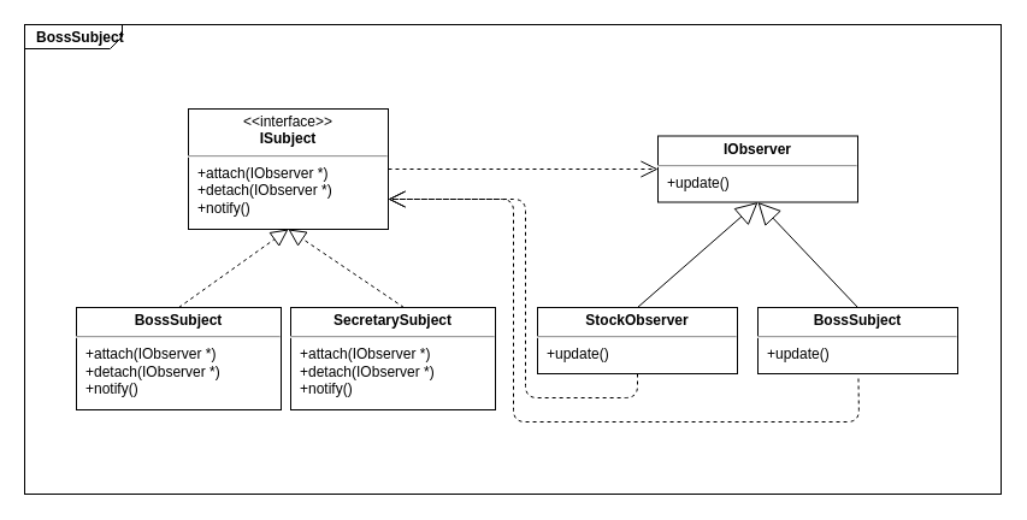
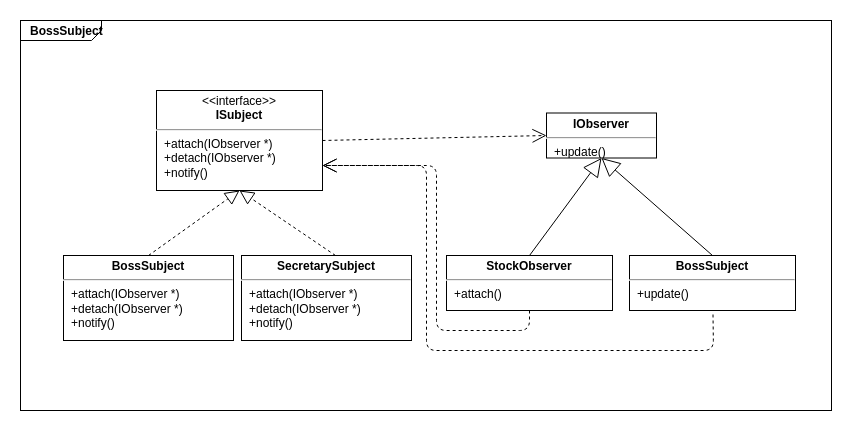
  <mxCell id="0" style=";html=1;" />
  <mxCell id="1" style=";html=1;" parent="0" />
  <mxCell id="2" value="&lt;p style=&quot;margin: 0px ; margin-top: 4px ; margin-left: 10px ; text-align: left&quot;&gt;&lt;b&gt;BossSubject&lt;/b&gt;&lt;/p&gt;" style="html=1;strokeWidth=1;shape=mxgraph.sysml.package;html=1;overflow=fill;whiteSpace=wrap;fillColor=none;gradientColor=none;fontSize=12;align=center;labelX=81;" parent="1" vertex="1"><mxGeometry x="20" y="20" width="811" height="390" as="geometry" /></mxCell>
  <mxCell id="3" value="&lt;p style=&quot;margin: 0px ; margin-top: 4px ; text-align: center&quot;&gt;&amp;lt;&amp;lt;interface&amp;gt;&amp;gt;&lt;br&gt;&lt;b&gt;ISubject&lt;/b&gt;&lt;/p&gt;&lt;hr&gt;&lt;p style=&quot;margin: 0px ; margin-left: 8px ; text-align: left&quot;&gt;+attach(IObserver *)&lt;/p&gt;&lt;p style=&quot;margin: 0px ; margin-left: 8px ; text-align: left&quot;&gt;+detach(IObserver *)&lt;/p&gt;&lt;p style=&quot;margin: 0px ; margin-left: 8px ; text-align: left&quot;&gt;+notify()&lt;/p&gt;" style="shape=rect;html=1;overflow=fill;whiteSpace=wrap;" parent="1" vertex="1"><mxGeometry x="156" y="90" width="166" height="100" as="geometry" /></mxCell>
  <mxCell id="4" value="&lt;p style=&quot;margin: 0px ; margin-top: 4px ; text-align: center&quot;&gt;&lt;b&gt;BossSubject&lt;/b&gt;&lt;/p&gt;&lt;hr&gt;&lt;p style=&quot;margin: 0px 0px 0px 8px ; text-align: left&quot;&gt;+attach(IObserver *)&lt;/p&gt;&lt;p style=&quot;margin: 0px 0px 0px 8px ; text-align: left&quot;&gt;+detach(IObserver *)&lt;/p&gt;&lt;p style=&quot;margin: 0px 0px 0px 8px ; text-align: left&quot;&gt;+notify()&lt;/p&gt;" style="shape=rect;html=1;overflow=fill;whiteSpace=wrap;" parent="1" vertex="1"><mxGeometry x="63" y="255" width="170" height="85" as="geometry" /></mxCell>
  <mxCell id="5" value="" style="endArrow=block;dashed=1;endFill=0;endSize=12;html=1;exitX=0.5;exitY=0;exitDx=0;exitDy=0;entryX=0.5;entryY=1;entryDx=0;entryDy=0;" parent="1" source="4" target="3" edge="1"><mxGeometry width="160" relative="1" as="geometry"><mxPoint x="-47.5" y="185" as="sourcePoint" /><mxPoint x="239.5" y="205" as="targetPoint" /></mxGeometry></mxCell>
  <mxCell id="6" value="" style="endArrow=block;dashed=1;endFill=0;endSize=12;html=1;exitX=0.5;exitY=0;exitDx=0;exitDy=0;entryX=0.5;entryY=1;entryDx=0;entryDy=0;" parent="1" target="3" edge="1"><mxGeometry width="160" relative="1" as="geometry"><mxPoint x="335" y="255" as="sourcePoint" /><mxPoint x="242.5" y="205" as="targetPoint" /></mxGeometry></mxCell>
- <mxCell id="7" value="&lt;p style=&quot;margin: 0px ; margin-top: 4px ; text-align: center&quot;&gt;&lt;b&gt;IObserver&lt;/b&gt;&lt;/p&gt;&lt;hr&gt;&lt;p style=&quot;margin: 0px ; margin-left: 8px ; text-align: left&quot;&gt;+update()&lt;/p&gt;" style="shape=rect;html=1;overflow=fill;whiteSpace=wrap;" vertex="1" parent="1"><mxGeometry x="546" y="112.5" width="166" height="55" as="geometry" /></mxCell>
+ <mxCell id="7" value="&lt;p style=&quot;margin: 0px ; margin-top: 4px ; text-align: center&quot;&gt;&lt;b&gt;IObserver&lt;/b&gt;&lt;/p&gt;&lt;hr&gt;&lt;p style=&quot;margin: 0px ; margin-left: 8px ; text-align: left&quot;&gt;+update()&lt;/p&gt;" style="shape=rect;html=1;overflow=fill;whiteSpace=wrap;" vertex="1" parent="1"><mxGeometry x="546" y="112.5" width="110" height="45" as="geometry" /></mxCell>
  <mxCell id="8" value="" style="endArrow=block;endSize=16;endFill=0;html=1;exitX=0.5;exitY=0;exitDx=0;exitDy=0;entryX=0.5;entryY=1;entryDx=0;entryDy=0;" edge="1" parent="1" target="7"><mxGeometry x="0.375" y="-90" width="160" relative="1" as="geometry"><mxPoint x="529" y="255" as="sourcePoint" /><mxPoint x="626" y="212" as="targetPoint" /><mxPoint as="offset" /></mxGeometry></mxCell>
  <mxCell id="9" value="" style="endArrow=block;endSize=16;endFill=0;html=1;exitX=0.5;exitY=0;exitDx=0;exitDy=0;entryX=0.5;entryY=1;entryDx=0;entryDy=0;" edge="1" parent="1" target="7"><mxGeometry x="0.375" y="-90" width="160" relative="1" as="geometry"><mxPoint x="712" y="255" as="sourcePoint" /><mxPoint x="812" y="212" as="targetPoint" /><mxPoint as="offset" /></mxGeometry></mxCell>
  <mxCell id="10" value="" style="endArrow=open;endSize=12;dashed=1;html=1;exitX=0.5;exitY=1;exitDx=0;exitDy=0;entryX=1;entryY=0.75;entryDx=0;entryDy=0;" edge="1" parent="1" source="13" target="3"><mxGeometry x="0.5" y="-100" width="160" relative="1" as="geometry"><mxPoint x="76" y="415" as="sourcePoint" /><mxPoint x="322" y="153" as="targetPoint" /><Array as="points"><mxPoint x="529" y="330" /><mxPoint x="436" y="330" /><mxPoint x="436" y="165" /></Array><mxPoint as="offset" /></mxGeometry></mxCell>
  <mxCell id="11" value="" style="endArrow=open;endSize=12;dashed=1;html=1;entryX=0;entryY=0.5;entryDx=0;entryDy=0;exitX=1;exitY=0.5;exitDx=0;exitDy=0;" edge="1" parent="1" source="3" target="7"><mxGeometry x="0.5" y="-100" width="160" relative="1" as="geometry"><mxPoint x="335" y="310" as="sourcePoint" /><mxPoint x="716" y="305" as="targetPoint" /><Array as="points" /><mxPoint as="offset" /></mxGeometry></mxCell>
  <mxCell id="12" value="&lt;p style=&quot;margin: 0px ; margin-top: 4px ; text-align: center&quot;&gt;&lt;b&gt;SecretarySubject&lt;/b&gt;&lt;/p&gt;&lt;hr&gt;&lt;p style=&quot;margin: 0px 0px 0px 8px ; text-align: left&quot;&gt;+attach(IObserver *)&lt;/p&gt;&lt;p style=&quot;margin: 0px 0px 0px 8px ; text-align: left&quot;&gt;+detach(IObserver *)&lt;/p&gt;&lt;p style=&quot;margin: 0px 0px 0px 8px ; text-align: left&quot;&gt;+notify()&lt;/p&gt;" style="shape=rect;html=1;overflow=fill;whiteSpace=wrap;" vertex="1" parent="1"><mxGeometry x="241" y="255" width="170" height="85" as="geometry" /></mxCell>
- <mxCell id="13" value="&lt;p style=&quot;margin: 0px ; margin-top: 4px ; text-align: center&quot;&gt;&lt;b&gt;StockObserver&lt;/b&gt;&lt;/p&gt;&lt;hr&gt;&lt;p style=&quot;margin: 0px ; margin-left: 8px ; text-align: left&quot;&gt;+update()&lt;/p&gt;" style="shape=rect;html=1;overflow=fill;whiteSpace=wrap;" vertex="1" parent="1"><mxGeometry x="446" y="255" width="166" height="55" as="geometry" /></mxCell>
+ <mxCell id="13" value="&lt;p style=&quot;margin: 0px ; margin-top: 4px ; text-align: center&quot;&gt;&lt;b&gt;StockObserver&lt;/b&gt;&lt;/p&gt;&lt;hr&gt;&lt;p style=&quot;margin: 0px ; margin-left: 8px ; text-align: left&quot;&gt;+attach()&lt;/p&gt;" style="shape=rect;html=1;overflow=fill;whiteSpace=wrap;" vertex="1" parent="1"><mxGeometry x="446" y="255" width="166" height="55" as="geometry" /></mxCell>
  <mxCell id="14" value="&lt;p style=&quot;margin: 0px ; margin-top: 4px ; text-align: center&quot;&gt;&lt;b&gt;BossSubject&lt;/b&gt;&lt;/p&gt;&lt;hr&gt;&lt;p style=&quot;margin: 0px ; margin-left: 8px ; text-align: left&quot;&gt;+update()&lt;/p&gt;" style="shape=rect;html=1;overflow=fill;whiteSpace=wrap;" vertex="1" parent="1"><mxGeometry x="629" y="255" width="166" height="55" as="geometry" /></mxCell>
  <mxCell id="15" value="" style="endArrow=open;endSize=12;dashed=1;html=1;exitX=0.5;exitY=1;exitDx=0;exitDy=0;entryX=1;entryY=0.75;entryDx=0;entryDy=0;" edge="1" parent="1" target="3"><mxGeometry x="0.5" y="-100" width="160" relative="1" as="geometry"><mxPoint x="712.5" y="314" as="sourcePoint" /><mxPoint x="323" y="160" as="targetPoint" /><Array as="points"><mxPoint x="713" y="350" /><mxPoint x="666" y="350" /><mxPoint x="426" y="350" /><mxPoint x="426" y="165" /></Array><mxPoint as="offset" /></mxGeometry></mxCell>
